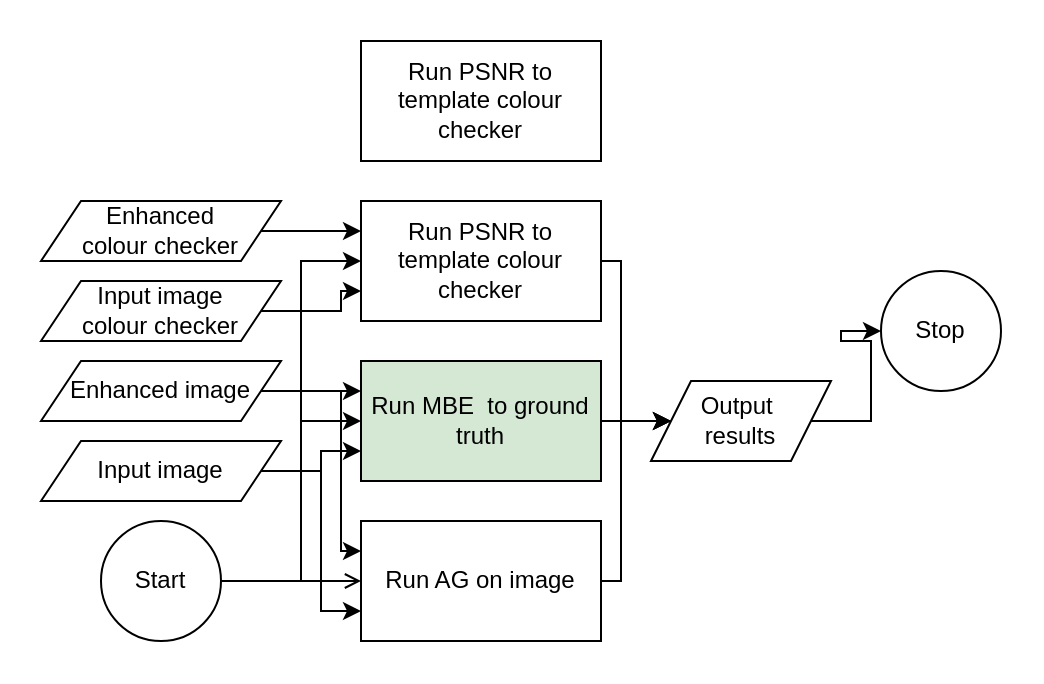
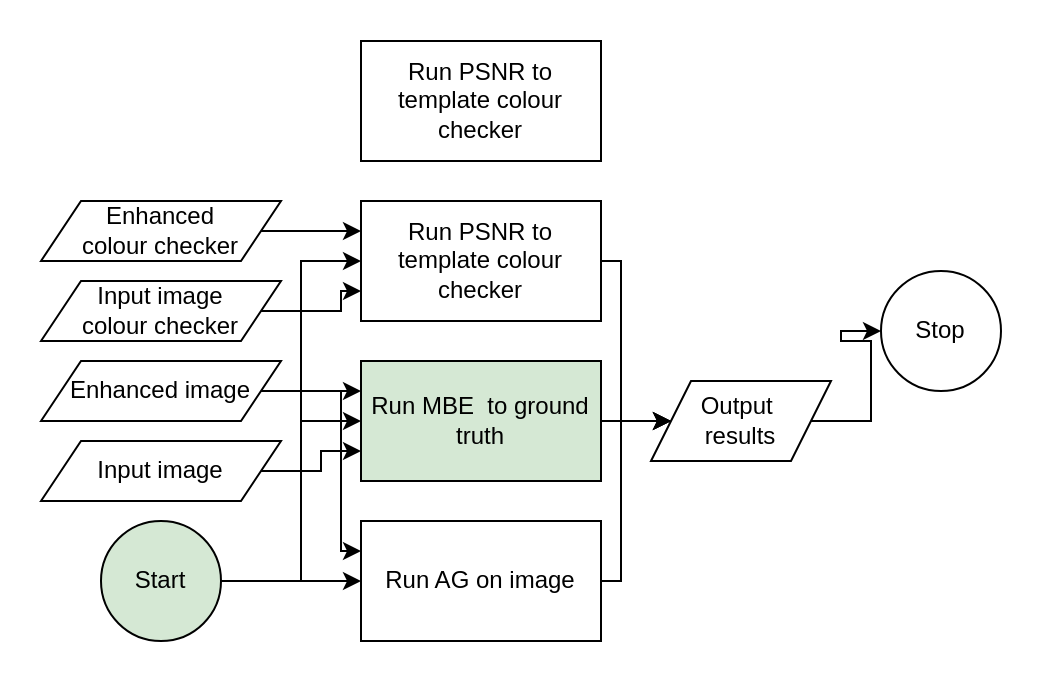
  <mxCell id="0" />
  <mxCell id="1" parent="0" />
- <mxCell id="2" style="edgeStyle=orthogonalEdgeStyle;rounded=0;orthogonalLoop=1;jettySize=auto;html=1;exitX=1;exitY=0.5;exitDx=0;exitDy=0;entryX=0;entryY=0.5;entryDx=0;entryDy=0;endArrow=open;" edge="1" parent="1" source="5" target="11"><mxGeometry relative="1" as="geometry" /></mxCell>
+ <mxCell id="2" style="edgeStyle=orthogonalEdgeStyle;rounded=0;orthogonalLoop=1;jettySize=auto;html=1;exitX=1;exitY=0.5;exitDx=0;exitDy=0;entryX=0;entryY=0.5;entryDx=0;entryDy=0;" edge="1" parent="1" source="5" target="11"><mxGeometry relative="1" as="geometry" /></mxCell>
  <mxCell id="3" style="edgeStyle=orthogonalEdgeStyle;rounded=0;orthogonalLoop=1;jettySize=auto;html=1;exitX=1;exitY=0.5;exitDx=0;exitDy=0;entryX=0;entryY=0.5;entryDx=0;entryDy=0;" edge="1" parent="1" source="5" target="7"><mxGeometry relative="1" as="geometry"><Array as="points"><mxPoint x="150" y="290" /><mxPoint x="150" y="210" /></Array></mxGeometry></mxCell>
  <mxCell id="4" style="edgeStyle=orthogonalEdgeStyle;rounded=0;orthogonalLoop=1;jettySize=auto;html=1;exitX=1;exitY=0.5;exitDx=0;exitDy=0;entryX=0;entryY=0.5;entryDx=0;entryDy=0;" edge="1" parent="1" source="5" target="9"><mxGeometry relative="1" as="geometry"><Array as="points"><mxPoint x="150" y="290" /><mxPoint x="150" y="130" /></Array></mxGeometry></mxCell>
- <mxCell id="5" value="Start" style="ellipse;whiteSpace=wrap;html=1;aspect=fixed;" vertex="1" parent="1"><mxGeometry x="50" y="260" width="60" height="60" as="geometry" /></mxCell>
+ <mxCell id="5" value="Start" style="ellipse;whiteSpace=wrap;html=1;aspect=fixed;fillColor=#d5e8d4;" vertex="1" parent="1"><mxGeometry x="50" y="260" width="60" height="60" as="geometry" /></mxCell>
  <mxCell id="6" style="edgeStyle=orthogonalEdgeStyle;rounded=0;orthogonalLoop=1;jettySize=auto;html=1;exitX=1;exitY=0.5;exitDx=0;exitDy=0;entryX=0;entryY=0.5;entryDx=0;entryDy=0;" edge="1" parent="1" source="7" target="23"><mxGeometry relative="1" as="geometry" /></mxCell>
  <mxCell id="7" value="Run MBE&amp;nbsp; to ground truth" style="whiteSpace=wrap;html=1;fillColor=#d5e8d4;" vertex="1" parent="1"><mxGeometry x="180" y="180" width="120" height="60" as="geometry" /></mxCell>
  <mxCell id="8" style="edgeStyle=orthogonalEdgeStyle;rounded=0;orthogonalLoop=1;jettySize=auto;html=1;exitX=1;exitY=0.5;exitDx=0;exitDy=0;entryX=0;entryY=0.5;entryDx=0;entryDy=0;" edge="1" parent="1" source="9" target="23"><mxGeometry relative="1" as="geometry"><Array as="points"><mxPoint x="310" y="130" /><mxPoint x="310" y="210" /></Array></mxGeometry></mxCell>
  <mxCell id="9" value="Run PSNR to template colour checker" style="whiteSpace=wrap;html=1;" vertex="1" parent="1"><mxGeometry x="180" y="100" width="120" height="60" as="geometry" /></mxCell>
  <mxCell id="10" style="edgeStyle=orthogonalEdgeStyle;rounded=0;orthogonalLoop=1;jettySize=auto;html=1;exitX=1;exitY=0.5;exitDx=0;exitDy=0;entryX=0;entryY=0.5;entryDx=0;entryDy=0;" edge="1" parent="1" source="11" target="23"><mxGeometry relative="1" as="geometry"><Array as="points"><mxPoint x="310" y="290" /><mxPoint x="310" y="210" /></Array></mxGeometry></mxCell>
  <mxCell id="11" value="Run AG on image" style="whiteSpace=wrap;html=1;" vertex="1" parent="1"><mxGeometry x="180" y="260" width="120" height="60" as="geometry" /></mxCell>
  <mxCell id="12" style="edgeStyle=orthogonalEdgeStyle;rounded=0;orthogonalLoop=1;jettySize=auto;html=1;exitX=1;exitY=0.5;exitDx=0;exitDy=0;entryX=0;entryY=0.25;entryDx=0;entryDy=0;" edge="1" parent="1" source="14" target="7"><mxGeometry relative="1" as="geometry" /></mxCell>
  <mxCell id="13" style="edgeStyle=orthogonalEdgeStyle;rounded=0;orthogonalLoop=1;jettySize=auto;html=1;exitX=1;exitY=0.5;exitDx=0;exitDy=0;entryX=0;entryY=0.25;entryDx=0;entryDy=0;" edge="1" parent="1" source="14" target="11"><mxGeometry relative="1" as="geometry"><Array as="points"><mxPoint x="170" y="195" /><mxPoint x="170" y="275" /></Array></mxGeometry></mxCell>
  <mxCell id="14" value="Enhanced image" style="shape=parallelogram;perimeter=parallelogramPerimeter;whiteSpace=wrap;html=1;fixedSize=1;" vertex="1" parent="1"><mxGeometry x="20" y="180" width="120" height="30" as="geometry" /></mxCell>
  <mxCell id="15" style="edgeStyle=orthogonalEdgeStyle;rounded=0;orthogonalLoop=1;jettySize=auto;html=1;exitX=1;exitY=0.5;exitDx=0;exitDy=0;entryX=0;entryY=0.25;entryDx=0;entryDy=0;" edge="1" parent="1" source="16" target="9"><mxGeometry relative="1" as="geometry" /></mxCell>
  <mxCell id="16" value="Enhanced &lt;br&gt;colour checker" style="shape=parallelogram;perimeter=parallelogramPerimeter;whiteSpace=wrap;html=1;fixedSize=1;" vertex="1" parent="1"><mxGeometry x="20" y="100" width="120" height="30" as="geometry" /></mxCell>
  <mxCell id="17" style="edgeStyle=orthogonalEdgeStyle;rounded=0;orthogonalLoop=1;jettySize=auto;html=1;exitX=1;exitY=0.5;exitDx=0;exitDy=0;entryX=0;entryY=0.75;entryDx=0;entryDy=0;" edge="1" parent="1" source="19" target="7"><mxGeometry relative="1" as="geometry"><Array as="points"><mxPoint x="160" y="235" /><mxPoint x="160" y="225" /></Array></mxGeometry></mxCell>
- <mxCell id="18" style="edgeStyle=orthogonalEdgeStyle;rounded=0;orthogonalLoop=1;jettySize=auto;html=1;exitX=1;exitY=0.5;exitDx=0;exitDy=0;entryX=0;entryY=0.75;entryDx=0;entryDy=0;" edge="1" parent="1" source="19" target="11"><mxGeometry relative="1" as="geometry"><Array as="points"><mxPoint x="160" y="235" /><mxPoint x="160" y="305" /></Array></mxGeometry></mxCell>
  <mxCell id="19" value="Input image" style="shape=parallelogram;perimeter=parallelogramPerimeter;whiteSpace=wrap;html=1;fixedSize=1;" vertex="1" parent="1"><mxGeometry x="20" y="220" width="120" height="30" as="geometry" /></mxCell>
  <mxCell id="20" style="edgeStyle=orthogonalEdgeStyle;rounded=0;orthogonalLoop=1;jettySize=auto;html=1;exitX=1;exitY=0.5;exitDx=0;exitDy=0;entryX=0;entryY=0.75;entryDx=0;entryDy=0;" edge="1" parent="1" source="21" target="9"><mxGeometry relative="1" as="geometry"><Array as="points"><mxPoint x="170" y="155" /><mxPoint x="170" y="145" /></Array></mxGeometry></mxCell>
  <mxCell id="21" value="Input image &lt;br&gt;colour checker" style="shape=parallelogram;perimeter=parallelogramPerimeter;whiteSpace=wrap;html=1;fixedSize=1;" vertex="1" parent="1"><mxGeometry x="20" y="140" width="120" height="30" as="geometry" /></mxCell>
  <mxCell id="22" style="edgeStyle=orthogonalEdgeStyle;rounded=0;orthogonalLoop=1;jettySize=auto;html=1;exitX=1;exitY=0.5;exitDx=0;exitDy=0;entryX=0;entryY=0.5;entryDx=0;entryDy=0;" edge="1" parent="1" source="23" target="24"><mxGeometry relative="1" as="geometry" /></mxCell>
  <mxCell id="23" value="Output&amp;nbsp;&lt;br&gt;results" style="shape=parallelogram;perimeter=parallelogramPerimeter;whiteSpace=wrap;html=1;fixedSize=1;" vertex="1" parent="1"><mxGeometry x="325" y="190" width="90" height="40" as="geometry" /></mxCell>
  <mxCell id="24" value="Stop" style="ellipse;whiteSpace=wrap;html=1;aspect=fixed;" vertex="1" parent="1"><mxGeometry x="440" y="135" width="60" height="60" as="geometry" /></mxCell>
  <mxCell id="25" value="Run PSNR to template colour checker" style="whiteSpace=wrap;html=1;" vertex="1" parent="1"><mxGeometry x="180" y="20" width="120" height="60" as="geometry" /></mxCell>
